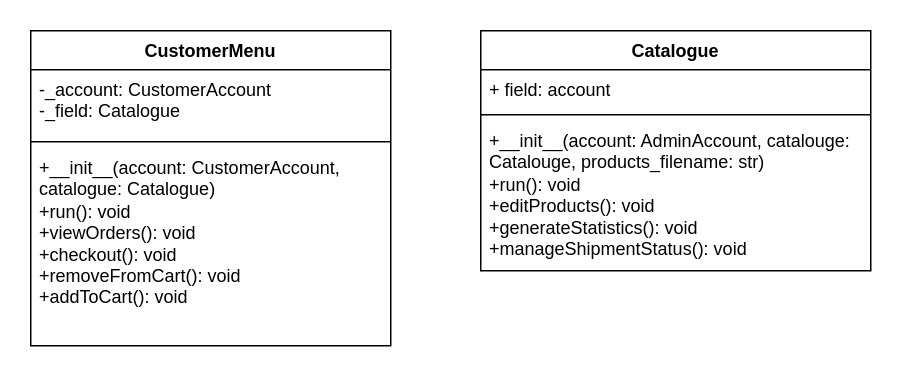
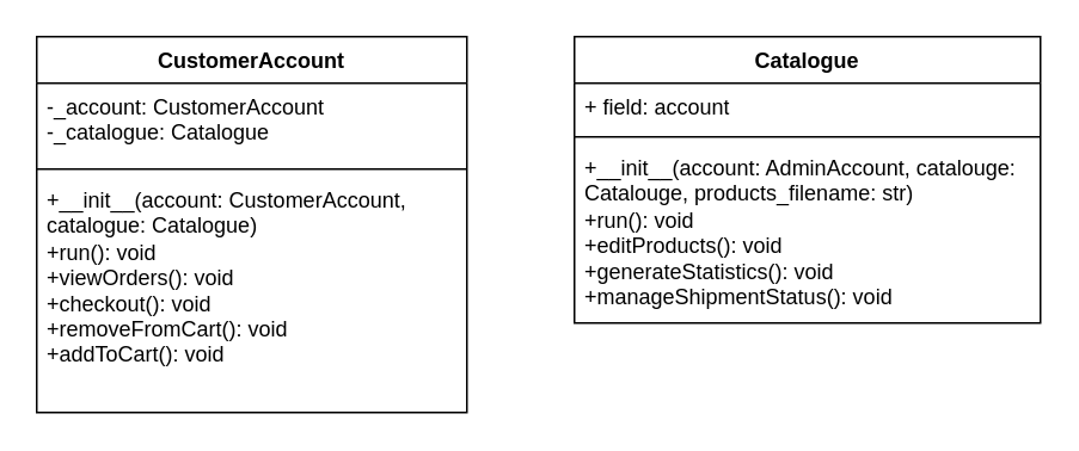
  <mxCell id="0" />
  <mxCell id="1" parent="0" />
- <mxCell id="2" value="CustomerMenu" style="swimlane;fontStyle=1;align=center;verticalAlign=top;childLayout=stackLayout;horizontal=1;startSize=26;horizontalStack=0;resizeParent=1;resizeParentMax=0;resizeLast=0;collapsible=1;marginBottom=0;whiteSpace=wrap;html=1;" vertex="1" parent="1"><mxGeometry x="20" y="20" width="240" height="210" as="geometry" /></mxCell>
- <mxCell id="3" value="&lt;div&gt;-_account: CustomerAccount&lt;/div&gt;&lt;div&gt;-_field: Catalogue&lt;/div&gt;" style="text;strokeColor=none;fillColor=none;align=left;verticalAlign=top;spacingLeft=4;spacingRight=4;overflow=hidden;rotatable=0;points=[[0,0.5],[1,0.5]];portConstraint=eastwest;whiteSpace=wrap;html=1;" vertex="1" parent="2"><mxGeometry y="26" width="240" height="44" as="geometry" /></mxCell>
+ <mxCell id="2" value="CustomerAccount" style="swimlane;fontStyle=1;align=center;verticalAlign=top;childLayout=stackLayout;horizontal=1;startSize=26;horizontalStack=0;resizeParent=1;resizeParentMax=0;resizeLast=0;collapsible=1;marginBottom=0;whiteSpace=wrap;html=1;" vertex="1" parent="1"><mxGeometry x="20" y="20" width="240" height="210" as="geometry" /></mxCell>
+ <mxCell id="3" value="&lt;div&gt;-_account: CustomerAccount&lt;/div&gt;&lt;div&gt;-_catalogue: Catalogue&lt;/div&gt;" style="text;strokeColor=none;fillColor=none;align=left;verticalAlign=top;spacingLeft=4;spacingRight=4;overflow=hidden;rotatable=0;points=[[0,0.5],[1,0.5]];portConstraint=eastwest;whiteSpace=wrap;html=1;" vertex="1" parent="2"><mxGeometry y="26" width="240" height="44" as="geometry" /></mxCell>
  <mxCell id="4" value="" style="line;strokeWidth=1;fillColor=none;align=left;verticalAlign=middle;spacingTop=-1;spacingLeft=3;spacingRight=3;rotatable=0;labelPosition=right;points=[];portConstraint=eastwest;strokeColor=inherit;" vertex="1" parent="2"><mxGeometry y="70" width="240" height="8" as="geometry" /></mxCell>
  <mxCell id="5" value="&lt;div&gt;+__init__(account: CustomerAccount, catalogue: Catalogue)&lt;/div&gt;&lt;div&gt;+run(): void&lt;/div&gt;&lt;div&gt;+viewOrders(): void&lt;/div&gt;&lt;div&gt;+checkout(): void&lt;/div&gt;&lt;div&gt;+removeFromCart(): void&lt;/div&gt;&lt;div&gt;+addToCart(): void&lt;/div&gt;&lt;div&gt;&lt;br&gt;&lt;/div&gt;" style="text;strokeColor=none;fillColor=none;align=left;verticalAlign=top;spacingLeft=4;spacingRight=4;overflow=hidden;rotatable=0;points=[[0,0.5],[1,0.5]];portConstraint=eastwest;whiteSpace=wrap;html=1;" vertex="1" parent="2"><mxGeometry y="78" width="240" height="132" as="geometry" /></mxCell>
  <mxCell id="6" value="Catalogue" style="swimlane;fontStyle=1;align=center;verticalAlign=top;childLayout=stackLayout;horizontal=1;startSize=26;horizontalStack=0;resizeParent=1;resizeParentMax=0;resizeLast=0;collapsible=1;marginBottom=0;whiteSpace=wrap;html=1;" vertex="1" parent="1"><mxGeometry x="320" y="20" width="260" height="160" as="geometry" /></mxCell>
  <mxCell id="7" value="+ field: account" style="text;strokeColor=none;fillColor=none;align=left;verticalAlign=top;spacingLeft=4;spacingRight=4;overflow=hidden;rotatable=0;points=[[0,0.5],[1,0.5]];portConstraint=eastwest;whiteSpace=wrap;html=1;" vertex="1" parent="6"><mxGeometry y="26" width="260" height="26" as="geometry" /></mxCell>
  <mxCell id="8" value="" style="line;strokeWidth=1;fillColor=none;align=left;verticalAlign=middle;spacingTop=-1;spacingLeft=3;spacingRight=3;rotatable=0;labelPosition=right;points=[];portConstraint=eastwest;strokeColor=inherit;" vertex="1" parent="6"><mxGeometry y="52" width="260" height="8" as="geometry" /></mxCell>
  <mxCell id="9" value="+__init__(account: AdminAccount, catalouge: Catalouge, products_filename: str)&lt;div&gt;+run(): void&lt;/div&gt;&lt;div&gt;+editProducts(): void&lt;/div&gt;&lt;div&gt;+generateStatistics(): void&lt;/div&gt;&lt;div&gt;+manageShipmentStatus(): void&lt;/div&gt;" style="text;strokeColor=none;fillColor=none;align=left;verticalAlign=top;spacingLeft=4;spacingRight=4;overflow=hidden;rotatable=0;points=[[0,0.5],[1,0.5]];portConstraint=eastwest;whiteSpace=wrap;html=1;" vertex="1" parent="6"><mxGeometry y="60" width="260" height="100" as="geometry" /></mxCell>
